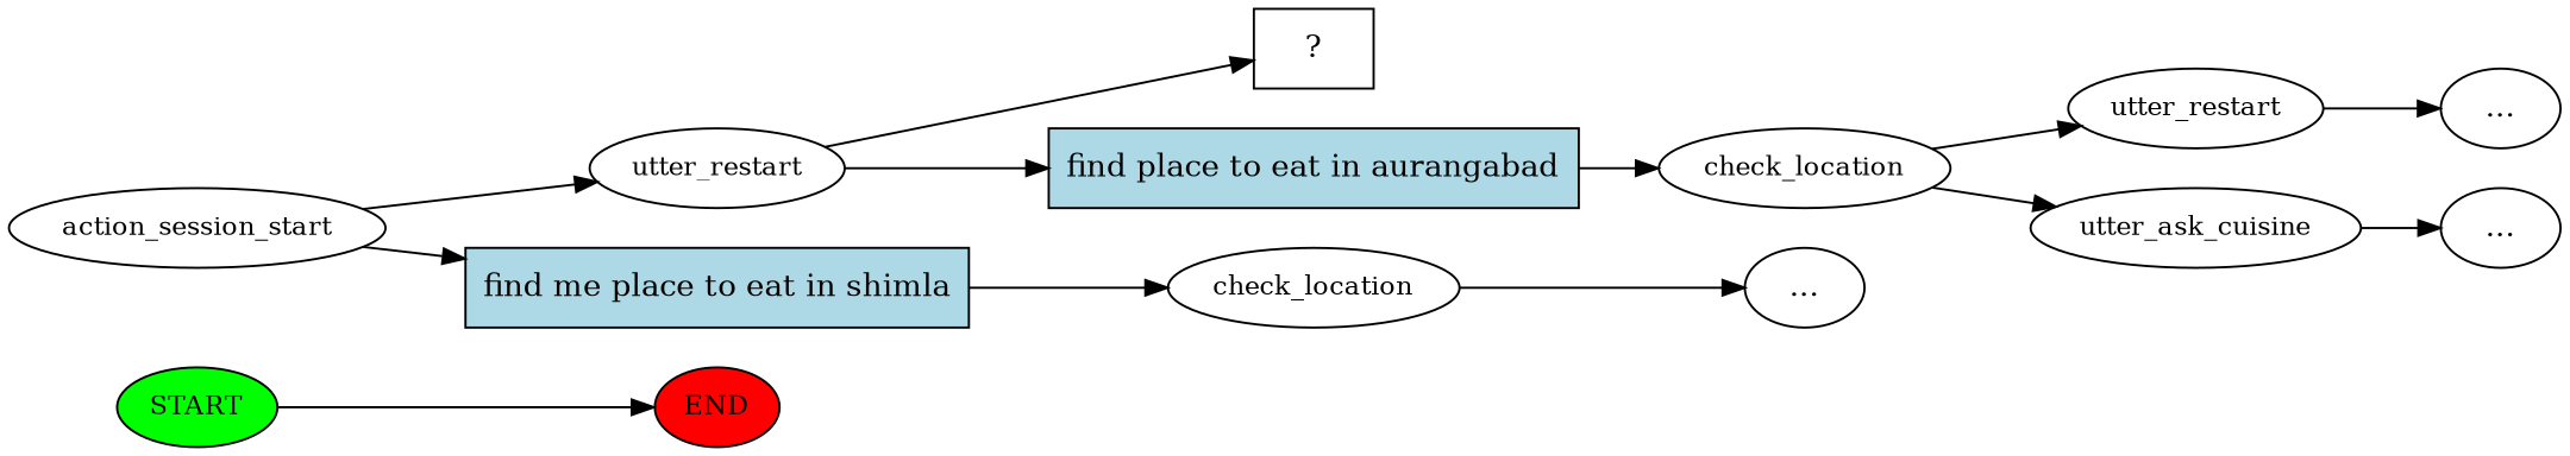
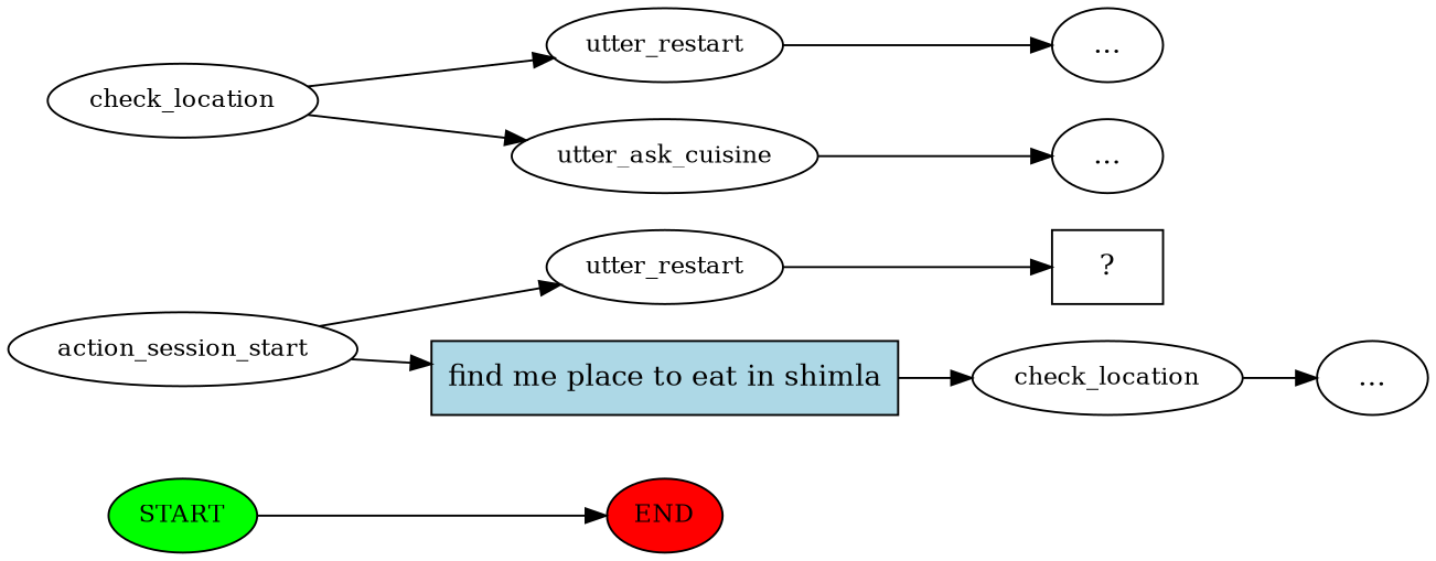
  digraph {
    rankdir=LR
    node [fontsize=12]
    n1 [fillcolor=green label=START style=filled]
    n2 [fillcolor=red label=END style=filled]
    n3 [label=action_session_start]
    n4 [label=utter_restart]
    n5 [fillcolor=lightblue label="find me place to eat in shimla" shape=rect style=filled fontsize=""]
    n6 [label="  ?  " shape=rect fontsize=""]
-   n7 [fillcolor=lightblue label="find place to eat in aurangabad" shape=rect style=filled fontsize=""]
    n8 [label=check_location]
    n9 [label="..." fontsize=""]
    n10 [label=check_location]
    n11 [label=utter_restart]
    n12 [label=utter_ask_cuisine]
    n13 [label="..." fontsize=""]
    n14 [label="..." fontsize=""]
    n1 -> n2
    n3 -> n4
    n3 -> n5
    n4 -> n6
-   n4 -> n7
    n5 -> n8
-   n7 -> n10
    n8 -> n9
    n10 -> n11
    n10 -> n12
    n11 -> n13
    n12 -> n14
  }
